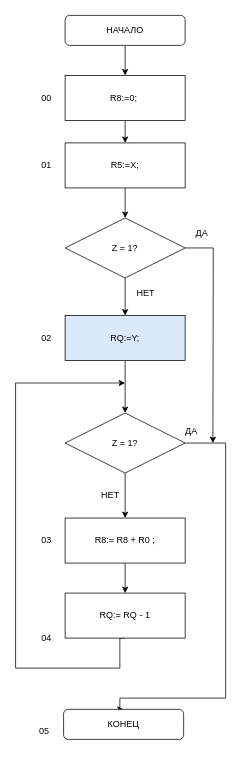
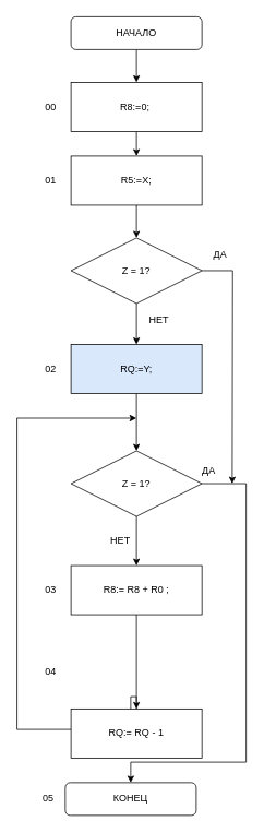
  <mxCell id="0" />
  <mxCell id="1" parent="0" />
  <mxCell id="2" style="edgeStyle=orthogonalEdgeStyle;rounded=0;orthogonalLoop=1;jettySize=auto;html=1;exitX=0.5;exitY=1;exitDx=0;exitDy=0;entryX=0.5;entryY=0;entryDx=0;entryDy=0;" edge="1" parent="1" source="3" target="5"><mxGeometry relative="1" as="geometry" /></mxCell>
  <mxCell id="3" value="НАЧАЛО" style="rounded=1;whiteSpace=wrap;html=1;" vertex="1" parent="1"><mxGeometry x="86" y="20" width="160" height="40" as="geometry" /></mxCell>
  <mxCell id="4" style="edgeStyle=orthogonalEdgeStyle;rounded=0;orthogonalLoop=1;jettySize=auto;html=1;exitX=0.5;exitY=1;exitDx=0;exitDy=0;entryX=0.5;entryY=0;entryDx=0;entryDy=0;" edge="1" parent="1" source="5" target="17"><mxGeometry relative="1" as="geometry" /></mxCell>
  <mxCell id="5" value="R8:=0;&amp;nbsp;" style="rounded=0;whiteSpace=wrap;html=1;" vertex="1" parent="1"><mxGeometry x="86" y="100" width="160" height="60" as="geometry" /></mxCell>
  <mxCell id="6" style="edgeStyle=orthogonalEdgeStyle;rounded=0;orthogonalLoop=1;jettySize=auto;html=1;exitX=0.5;exitY=1;exitDx=0;exitDy=0;entryX=0.5;entryY=0;entryDx=0;entryDy=0;" edge="1" parent="1" source="7" target="14"><mxGeometry relative="1" as="geometry" /></mxCell>
  <mxCell id="7" value="R8:= R8 + R0 ;" style="rounded=0;whiteSpace=wrap;html=1;" vertex="1" parent="1"><mxGeometry x="86" y="690" width="160" height="60" as="geometry" /></mxCell>
  <mxCell id="8" value="НЕТ" style="text;html=1;align=center;verticalAlign=middle;resizable=0;points=[];autosize=1;strokeColor=none;fillColor=none;" vertex="1" parent="1"><mxGeometry x="126" y="650" width="40" height="20" as="geometry" /></mxCell>
  <mxCell id="9" style="edgeStyle=orthogonalEdgeStyle;rounded=0;orthogonalLoop=1;jettySize=auto;html=1;exitX=0.5;exitY=1;exitDx=0;exitDy=0;entryX=0.5;entryY=0;entryDx=0;entryDy=0;" edge="1" parent="1" source="11" target="7"><mxGeometry relative="1" as="geometry" /></mxCell>
  <mxCell id="10" style="edgeStyle=orthogonalEdgeStyle;rounded=0;orthogonalLoop=1;jettySize=auto;html=1;exitX=1;exitY=0.5;exitDx=0;exitDy=0;entryX=0.5;entryY=0;entryDx=0;entryDy=0;" edge="1" parent="1" source="11" target="12"><mxGeometry relative="1" as="geometry"><Array as="points"><mxPoint x="300" y="590" /><mxPoint x="300" y="930" /><mxPoint x="159" y="930" /></Array></mxGeometry></mxCell>
  <mxCell id="11" value="Z = 1?" style="rhombus;whiteSpace=wrap;html=1;" vertex="1" parent="1"><mxGeometry x="86" y="550" width="160" height="80" as="geometry" /></mxCell>
- <mxCell id="12" value="КОНЕЦ" style="rounded=1;whiteSpace=wrap;html=1;" vertex="1" parent="1"><mxGeometry x="84" y="945" width="160" height="40" as="geometry" /></mxCell>
+ <mxCell id="12" value="КОНЕЦ" style="rounded=1;whiteSpace=wrap;html=1;" vertex="1" parent="1"><mxGeometry x="79" y="955" width="160" height="40" as="geometry" /></mxCell>
  <mxCell id="13" style="edgeStyle=orthogonalEdgeStyle;rounded=0;orthogonalLoop=1;jettySize=auto;html=1;exitX=0.5;exitY=1;exitDx=0;exitDy=0;" edge="1" parent="1" source="14"><mxGeometry relative="1" as="geometry"><mxPoint x="166" y="510" as="targetPoint" /><Array as="points"><mxPoint x="159" y="850" /><mxPoint x="159" y="890" /><mxPoint x="20" y="890" /><mxPoint x="20" y="510" /></Array></mxGeometry></mxCell>
- <mxCell id="14" value="RQ:= RQ - 1" style="rounded=0;whiteSpace=wrap;html=1;" vertex="1" parent="1"><mxGeometry x="86" y="790" width="160" height="60" as="geometry" /></mxCell>
+ <mxCell id="14" value="RQ:= RQ - 1" style="rounded=0;whiteSpace=wrap;html=1;" vertex="1" parent="1"><mxGeometry x="86" y="865" width="160" height="60" as="geometry" /></mxCell>
  <mxCell id="15" value="ДА" style="text;html=1;align=center;verticalAlign=middle;resizable=0;points=[];autosize=1;strokeColor=none;fillColor=none;" vertex="1" parent="1"><mxGeometry x="239" y="565" width="30" height="20" as="geometry" /></mxCell>
  <mxCell id="16" style="edgeStyle=orthogonalEdgeStyle;rounded=0;orthogonalLoop=1;jettySize=auto;html=1;exitX=0.5;exitY=1;exitDx=0;exitDy=0;entryX=0.5;entryY=0;entryDx=0;entryDy=0;" edge="1" parent="1" source="17" target="27"><mxGeometry relative="1" as="geometry" /></mxCell>
  <mxCell id="17" value="R5:=X;" style="rounded=0;whiteSpace=wrap;html=1;" vertex="1" parent="1"><mxGeometry x="86" y="190" width="160" height="60" as="geometry" /></mxCell>
  <mxCell id="18" style="edgeStyle=orthogonalEdgeStyle;rounded=0;orthogonalLoop=1;jettySize=auto;html=1;exitX=0.5;exitY=1;exitDx=0;exitDy=0;entryX=0.5;entryY=0;entryDx=0;entryDy=0;" edge="1" parent="1" source="19" target="11"><mxGeometry relative="1" as="geometry" /></mxCell>
  <mxCell id="19" value="RQ:=Y;" style="rounded=0;whiteSpace=wrap;html=1;fillColor=#dae8fc;" vertex="1" parent="1"><mxGeometry x="86" y="420" width="160" height="60" as="geometry" /></mxCell>
  <mxCell id="20" value="00" style="text;html=1;align=center;verticalAlign=middle;resizable=0;points=[];autosize=1;strokeColor=none;fillColor=none;" vertex="1" parent="1"><mxGeometry x="46" y="120" width="30" height="20" as="geometry" /></mxCell>
  <mxCell id="21" value="01" style="text;html=1;align=center;verticalAlign=middle;resizable=0;points=[];autosize=1;strokeColor=none;fillColor=none;" vertex="1" parent="1"><mxGeometry x="46" y="210" width="30" height="20" as="geometry" /></mxCell>
  <mxCell id="22" value="02" style="text;html=1;align=center;verticalAlign=middle;resizable=0;points=[];autosize=1;strokeColor=none;fillColor=none;" vertex="1" parent="1"><mxGeometry x="46" y="440" width="30" height="20" as="geometry" /></mxCell>
  <mxCell id="23" value="03" style="text;html=1;align=center;verticalAlign=middle;resizable=0;points=[];autosize=1;strokeColor=none;fillColor=none;" vertex="1" parent="1"><mxGeometry x="46" y="710" width="30" height="20" as="geometry" /></mxCell>
  <mxCell id="24" value="05" style="text;html=1;align=center;verticalAlign=middle;resizable=0;points=[];autosize=1;strokeColor=none;fillColor=none;" vertex="1" parent="1"><mxGeometry x="43" y="965" width="30" height="20" as="geometry" /></mxCell>
  <mxCell id="25" style="edgeStyle=orthogonalEdgeStyle;rounded=0;orthogonalLoop=1;jettySize=auto;html=1;exitX=0.5;exitY=1;exitDx=0;exitDy=0;entryX=0.5;entryY=0;entryDx=0;entryDy=0;" edge="1" parent="1" source="27" target="19"><mxGeometry relative="1" as="geometry" /></mxCell>
  <mxCell id="26" style="edgeStyle=orthogonalEdgeStyle;rounded=0;orthogonalLoop=1;jettySize=auto;html=1;exitX=1;exitY=0.5;exitDx=0;exitDy=0;" edge="1" parent="1" source="27"><mxGeometry relative="1" as="geometry"><mxPoint x="283" y="590" as="targetPoint" /></mxGeometry></mxCell>
  <mxCell id="27" value="Z = 1?" style="rhombus;whiteSpace=wrap;html=1;" vertex="1" parent="1"><mxGeometry x="86" y="290" width="160" height="80" as="geometry" /></mxCell>
- <mxCell id="28" value="04" style="text;html=1;align=center;verticalAlign=middle;resizable=0;points=[];autosize=1;strokeColor=none;fillColor=none;" vertex="1" parent="1"><mxGeometry x="46" y="840" width="30" height="20" as="geometry" /></mxCell>
+ <mxCell id="28" value="04" style="text;html=1;align=center;verticalAlign=middle;resizable=0;points=[];autosize=1;strokeColor=none;fillColor=none;" vertex="1" parent="1"><mxGeometry x="46" y="810" width="30" height="20" as="geometry" /></mxCell>
  <mxCell id="29" value="НЕТ" style="text;html=1;align=center;verticalAlign=middle;resizable=0;points=[];autosize=1;strokeColor=none;fillColor=none;" vertex="1" parent="1"><mxGeometry x="173" y="380" width="40" height="20" as="geometry" /></mxCell>
  <mxCell id="30" value="ДА" style="text;html=1;align=center;verticalAlign=middle;resizable=0;points=[];autosize=1;strokeColor=none;fillColor=none;" vertex="1" parent="1"><mxGeometry x="253" y="300" width="30" height="20" as="geometry" /></mxCell>
